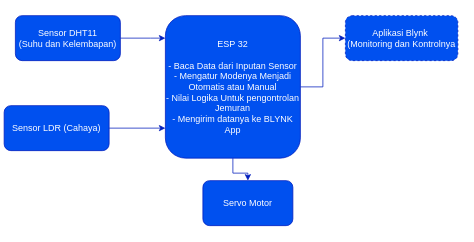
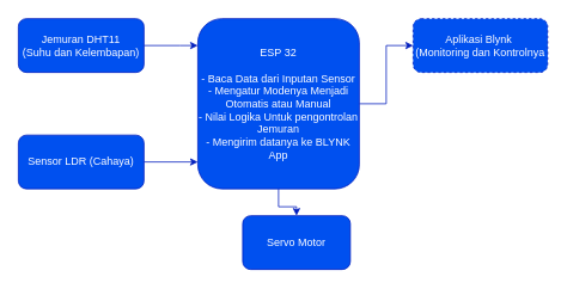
  <mxCell id="0" />
  <mxCell id="1" parent="0" />
  <mxCell id="2" value="" style="edgeStyle=orthogonalEdgeStyle;rounded=0;orthogonalLoop=1;jettySize=auto;html=1;fillColor=#0050ef;strokeColor=#001DBC;" edge="1" parent="1" source="3" target="8"><mxGeometry relative="1" as="geometry"><Array as="points"><mxPoint x="200" y="50" /><mxPoint x="200" y="50" /></Array></mxGeometry></mxCell>
- <mxCell id="3" value="Sensor DHT11&lt;div&gt;(Suhu dan Kelembapan)&lt;/div&gt;" style="rounded=1;whiteSpace=wrap;html=1;fillColor=#0050ef;strokeColor=#001DBC;fontColor=#ffffff;" vertex="1" parent="1"><mxGeometry x="20" y="20" width="140" height="60" as="geometry" /></mxCell>
+ <mxCell id="3" value="Jemuran DHT11&lt;div&gt;(Suhu dan Kelembapan)&lt;/div&gt;" style="rounded=1;whiteSpace=wrap;html=1;fillColor=#0050ef;strokeColor=#001DBC;fontColor=#ffffff;" vertex="1" parent="1"><mxGeometry x="20" y="20" width="140" height="60" as="geometry" /></mxCell>
  <mxCell id="4" value="" style="edgeStyle=orthogonalEdgeStyle;rounded=0;orthogonalLoop=1;jettySize=auto;html=1;fillColor=#0050ef;strokeColor=#001DBC;" edge="1" parent="1" source="5" target="8"><mxGeometry relative="1" as="geometry"><Array as="points"><mxPoint x="220" y="180" /><mxPoint x="220" y="180" /></Array></mxGeometry></mxCell>
- <mxCell id="5" value="Sensor LDR (Cahaya)" style="rounded=1;whiteSpace=wrap;html=1;fillColor=#0050ef;strokeColor=#001DBC;fontColor=#ffffff;" vertex="1" parent="1"><mxGeometry x="5" y="140" width="140" height="60" as="geometry" /></mxCell>
+ <mxCell id="5" value="Sensor LDR (Cahaya)" style="rounded=1;whiteSpace=wrap;html=1;fillColor=#0050ef;strokeColor=#001DBC;fontColor=#ffffff;" vertex="1" parent="1"><mxGeometry x="20" y="150" width="140" height="60" as="geometry" /></mxCell>
  <mxCell id="6" value="" style="edgeStyle=orthogonalEdgeStyle;rounded=0;orthogonalLoop=1;jettySize=auto;html=1;fillColor=#0050ef;strokeColor=#001DBC;" edge="1" parent="1" source="8" target="9"><mxGeometry relative="1" as="geometry" /></mxCell>
  <mxCell id="7" value="" style="edgeStyle=orthogonalEdgeStyle;rounded=0;orthogonalLoop=1;jettySize=auto;html=1;fillColor=#0050ef;strokeColor=#001DBC;" edge="1" parent="1" source="8" target="10"><mxGeometry relative="1" as="geometry" /></mxCell>
  <mxCell id="8" value="ESP 32&lt;div&gt;&lt;br&gt;&lt;/div&gt;&lt;div&gt;&lt;div&gt;- Baca Data dari Inputan Sensor&lt;/div&gt;&lt;div&gt;- Mengatur Modenya Menjadi Otomatis atau Manual&lt;/div&gt;&lt;div&gt;- Nilai Logika Untuk pengontrolan Jemuran&lt;/div&gt;&lt;div&gt;- Mengirim datanya ke BLYNK App&lt;/div&gt;&lt;/div&gt;" style="rounded=1;whiteSpace=wrap;html=1;align=center;fillColor=#0050ef;strokeColor=#001DBC;fontColor=#ffffff;" vertex="1" parent="1"><mxGeometry x="220" y="20" width="180" height="190" as="geometry" /></mxCell>
  <mxCell id="9" value="Aplikasi Blynk&amp;nbsp;&lt;div&gt;(Monitoring dan Kontrolnya&lt;/div&gt;" style="rounded=1;whiteSpace=wrap;html=1;fillColor=#0050ef;strokeColor=#001DBC;fontColor=#ffffff;dashed=1;" vertex="1" parent="1"><mxGeometry x="460" y="20" width="150" height="60" as="geometry" /></mxCell>
  <mxCell id="10" value="Servo Motor" style="rounded=1;whiteSpace=wrap;html=1;fillColor=#0050ef;strokeColor=#001DBC;fontColor=#ffffff;" vertex="1" parent="1"><mxGeometry x="270" y="240" width="120" height="60" as="geometry" /></mxCell>
